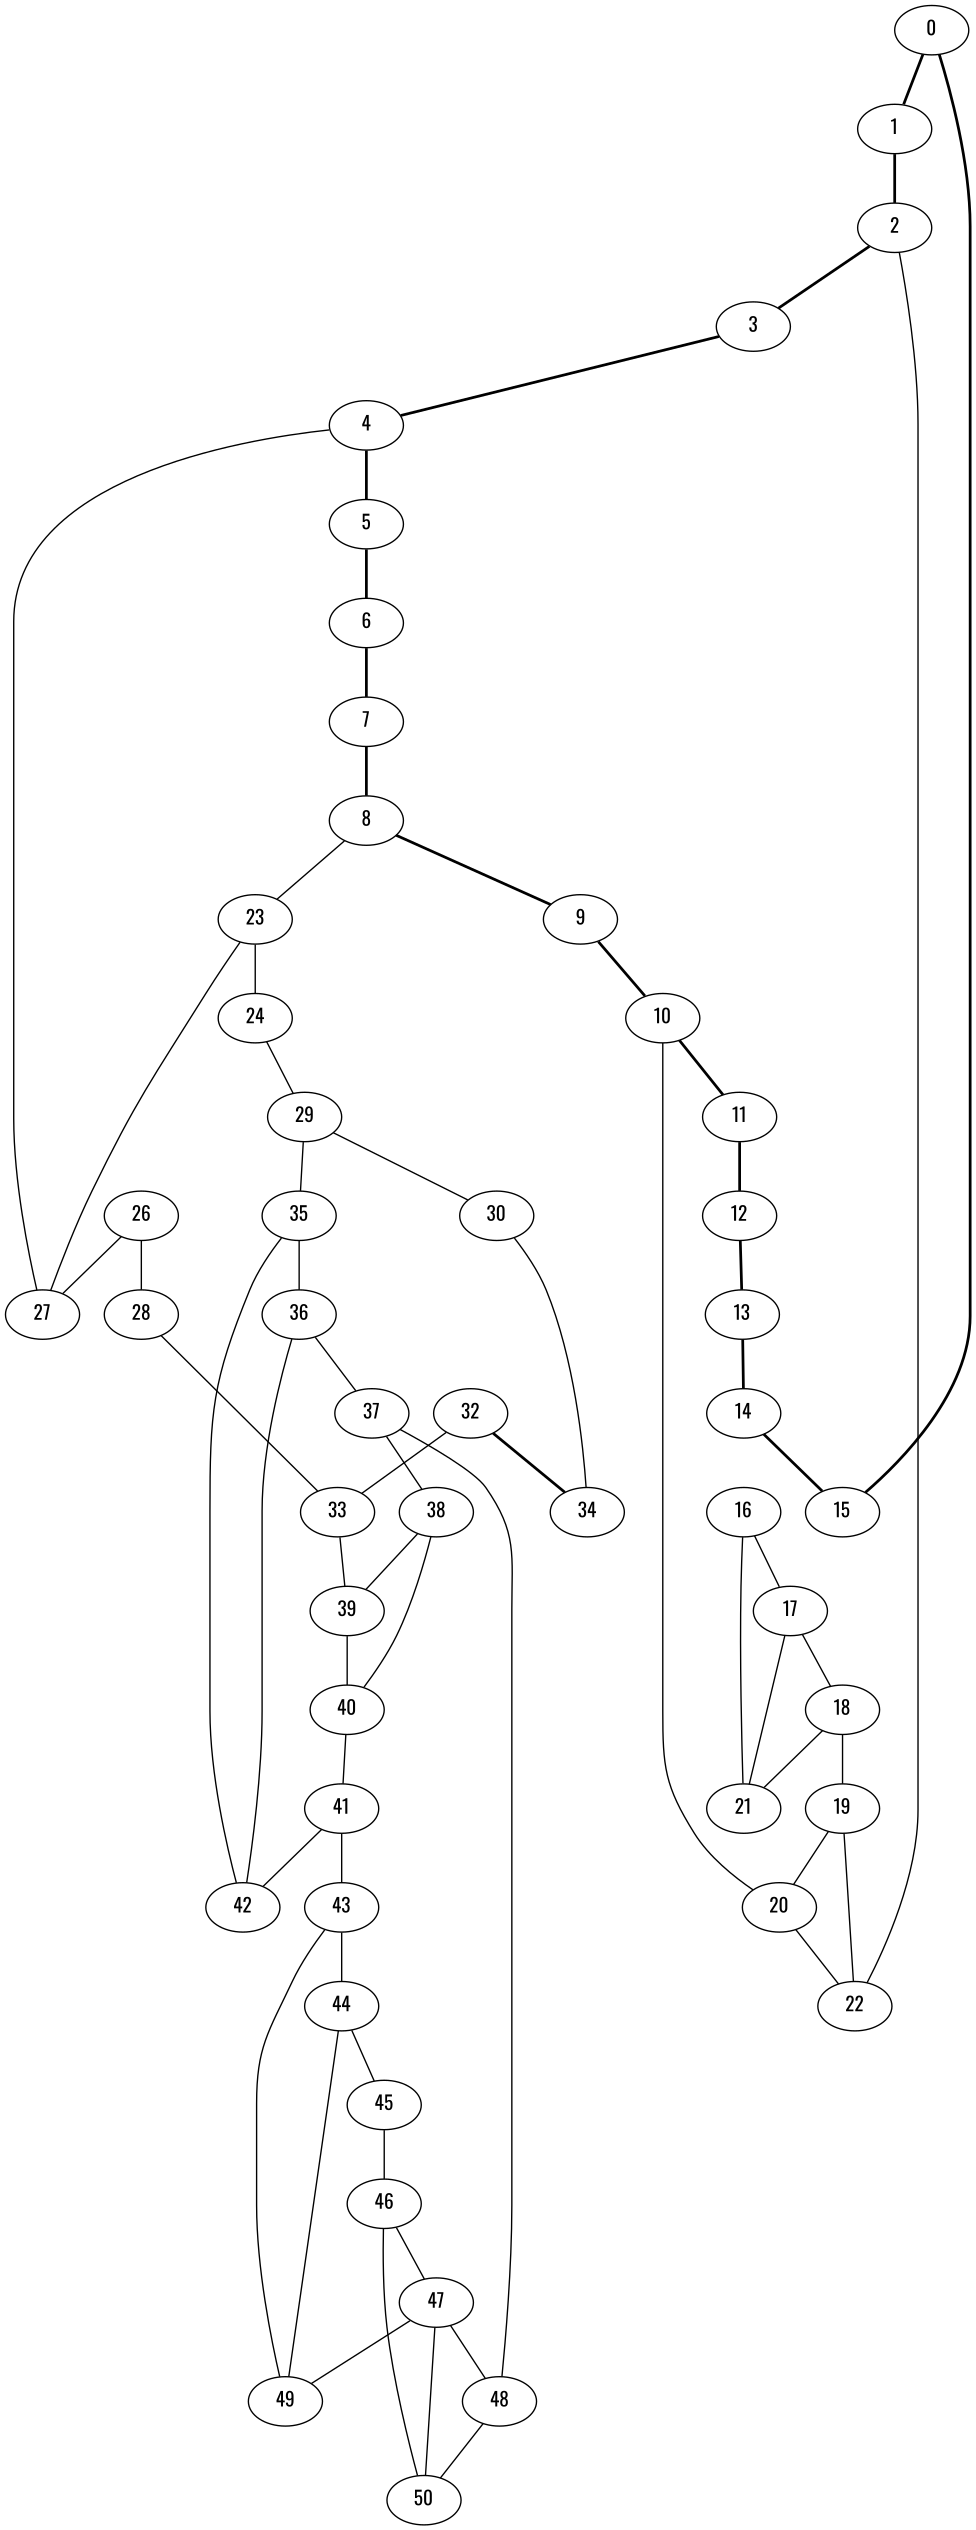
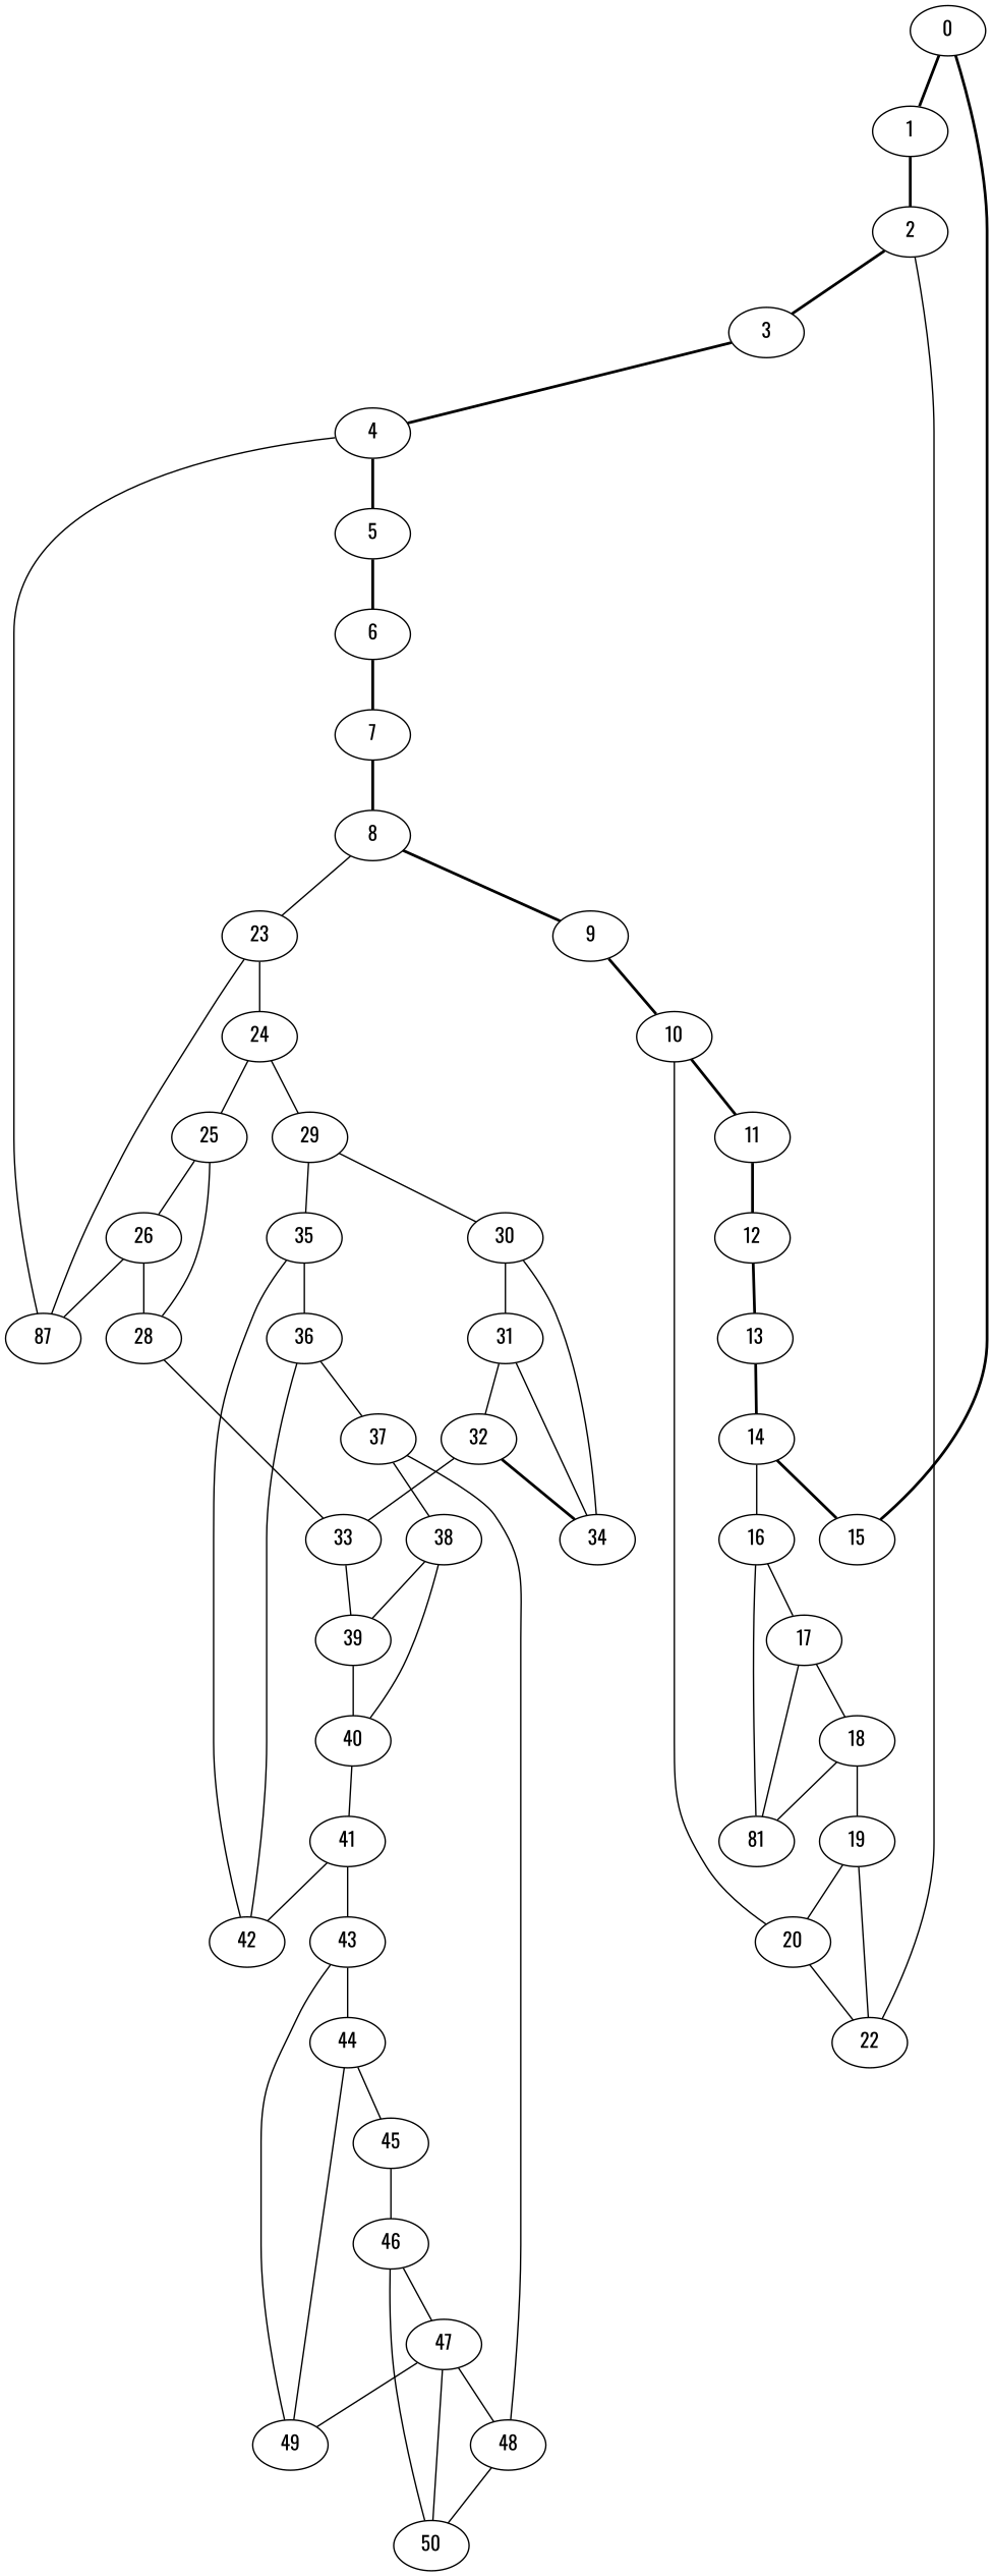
  graph {
    fontname=Oswald
    node [fontname=Oswald]
    edge [fontname=Oswald]
    0
    1
    15
    2
    3
    22
    4
    5
-   27
+   27 [label=87]
    6
    7
    8
    9
    23
    10
    24
    11
    20
+   25
    29
    12
    13
    14
    16
    17
-   21
+   21 [label=81]
    18
    19
    26
    28
    30
    35
    33
+   31
    34
    36
    42
    39
    40
    32
    37
    41
    38
    48
    50
    43
    44
    49
    45
    46
    47
    0 -- 1 [style=bold]
    0 -- 15 [style=bold]
    1 -- 2 [style=bold]
    2 -- 3 [style=bold]
    2 -- 22
    3 -- 4 [style=bold]
    4 -- 5 [style=bold]
    4 -- 27
    5 -- 6 [style=bold]
    6 -- 7 [style=bold]
    7 -- 8 [style=bold]
    8 -- 9 [style=bold]
    8 -- 23
    9 -- 10 [style=bold]
    23 -- 27
    23 -- 24
    10 -- 11 [style=bold]
    10 -- 20
+   24 -- 25
    24 -- 29
    11 -- 12 [style=bold]
    20 -- 22
+   25 -- 26
+   25 -- 28
    29 -- 30
    29 -- 35
    12 -- 13 [style=bold]
    13 -- 14 [style=bold]
    14 -- 15 [style=bold]
+   14 -- 16
    16 -- 17
    16 -- 21
    17 -- 21
    17 -- 18
    18 -- 21
    18 -- 19
    19 -- 22
    19 -- 20
    26 -- 27
    26 -- 28
    28 -- 33
+   30 -- 31
    30 -- 34
    35 -- 36
    35 -- 42
    33 -- 39
+   31 -- 34
+   31 -- 32
    36 -- 42
    36 -- 37
    39 -- 40
    40 -- 41
    32 -- 33
    32 -- 34 [style=bold]
    37 -- 38
    37 -- 48
    41 -- 42
    41 -- 43
    38 -- 39
    38 -- 40
    48 -- 50
    43 -- 44
    43 -- 49
    44 -- 49
    44 -- 45
    45 -- 46
    46 -- 50
    46 -- 47
    47 -- 48
    47 -- 50
    47 -- 49
  }
